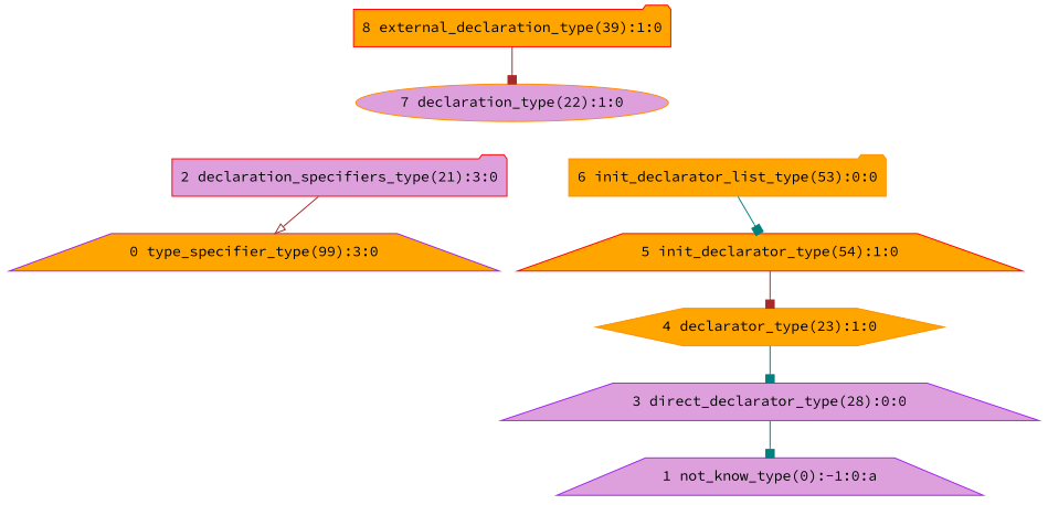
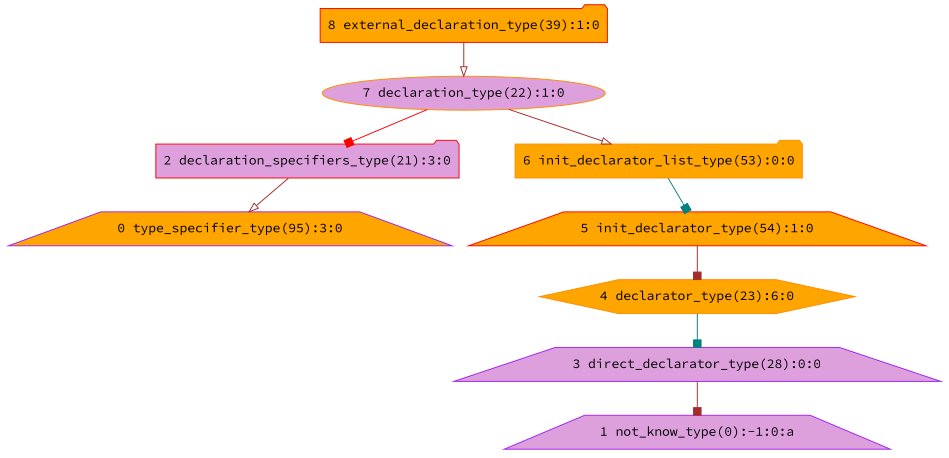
  digraph {
    fontname="Source Code Pro"
    node [color=red fillcolor=orange fontname="Source Code Pro" shape=trapezium style=filled]
    edge [arrowhead=box color=brown fontname="Source Code Pro"]
    n1 [label="8 external_declaration_type(39):1:0" shape=folder]
    n2 [color=darkorange fillcolor=plum label="7 declaration_type(22):1:0" shape=ellipse]
    n3 [fillcolor=plum label="2 declaration_specifiers_type(21):3:0" shape=folder]
    n4 [color=darkorange label="6 init_declarator_list_type(53):0:0" shape=folder]
-   n5 [color=purple label="0 type_specifier_type(99):3:0"]
+   n5 [color=purple label="0 type_specifier_type(95):3:0"]
    n6 [label="5 init_declarator_type(54):1:0"]
-   n7 [color=darkorange label="4 declarator_type(23):1:0" shape=hexagon]
+   n7 [color=darkorange label="4 declarator_type(23):6:0" shape=hexagon]
    n8 [color=purple fillcolor=plum label="3 direct_declarator_type(28):0:0"]
    n9 [color=purple fillcolor=plum label="1 not_know_type(0):-1:0:a"]
-   n1 -> n2
+   n1 -> n2 [arrowhead=onormal]
+   n2 -> n3 [color=red]
+   n2 -> n4 [arrowhead=onormal]
    n3 -> n5 [arrowhead=onormal]
    n4 -> n6 [color=teal]
    n6 -> n7
    n7 -> n8 [color=teal]
-   n8 -> n9 [color=teal]
+   n8 -> n9
  }
